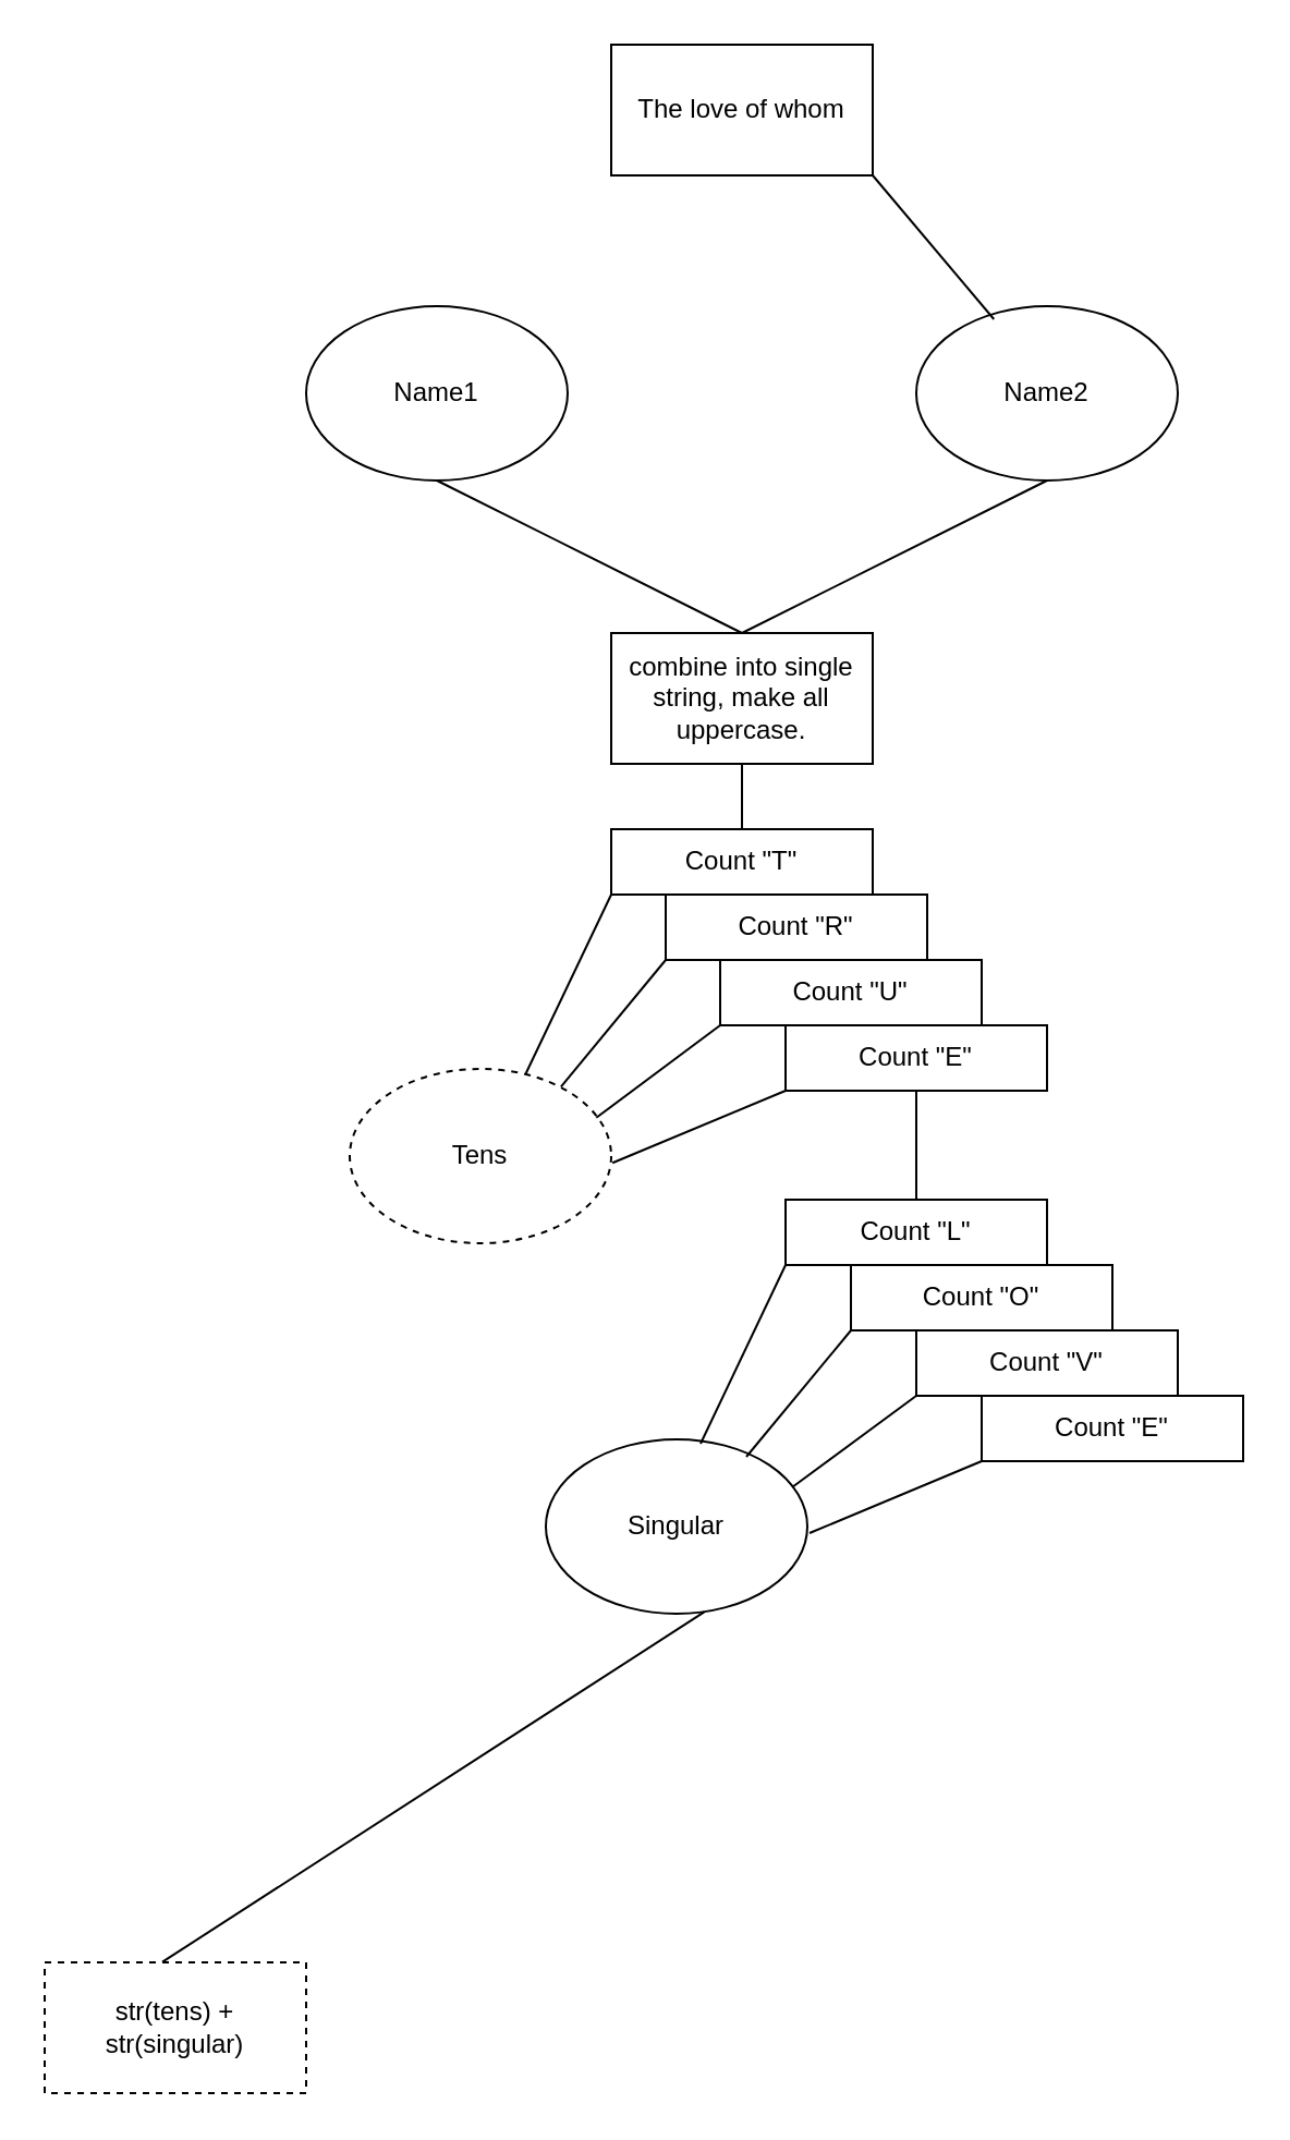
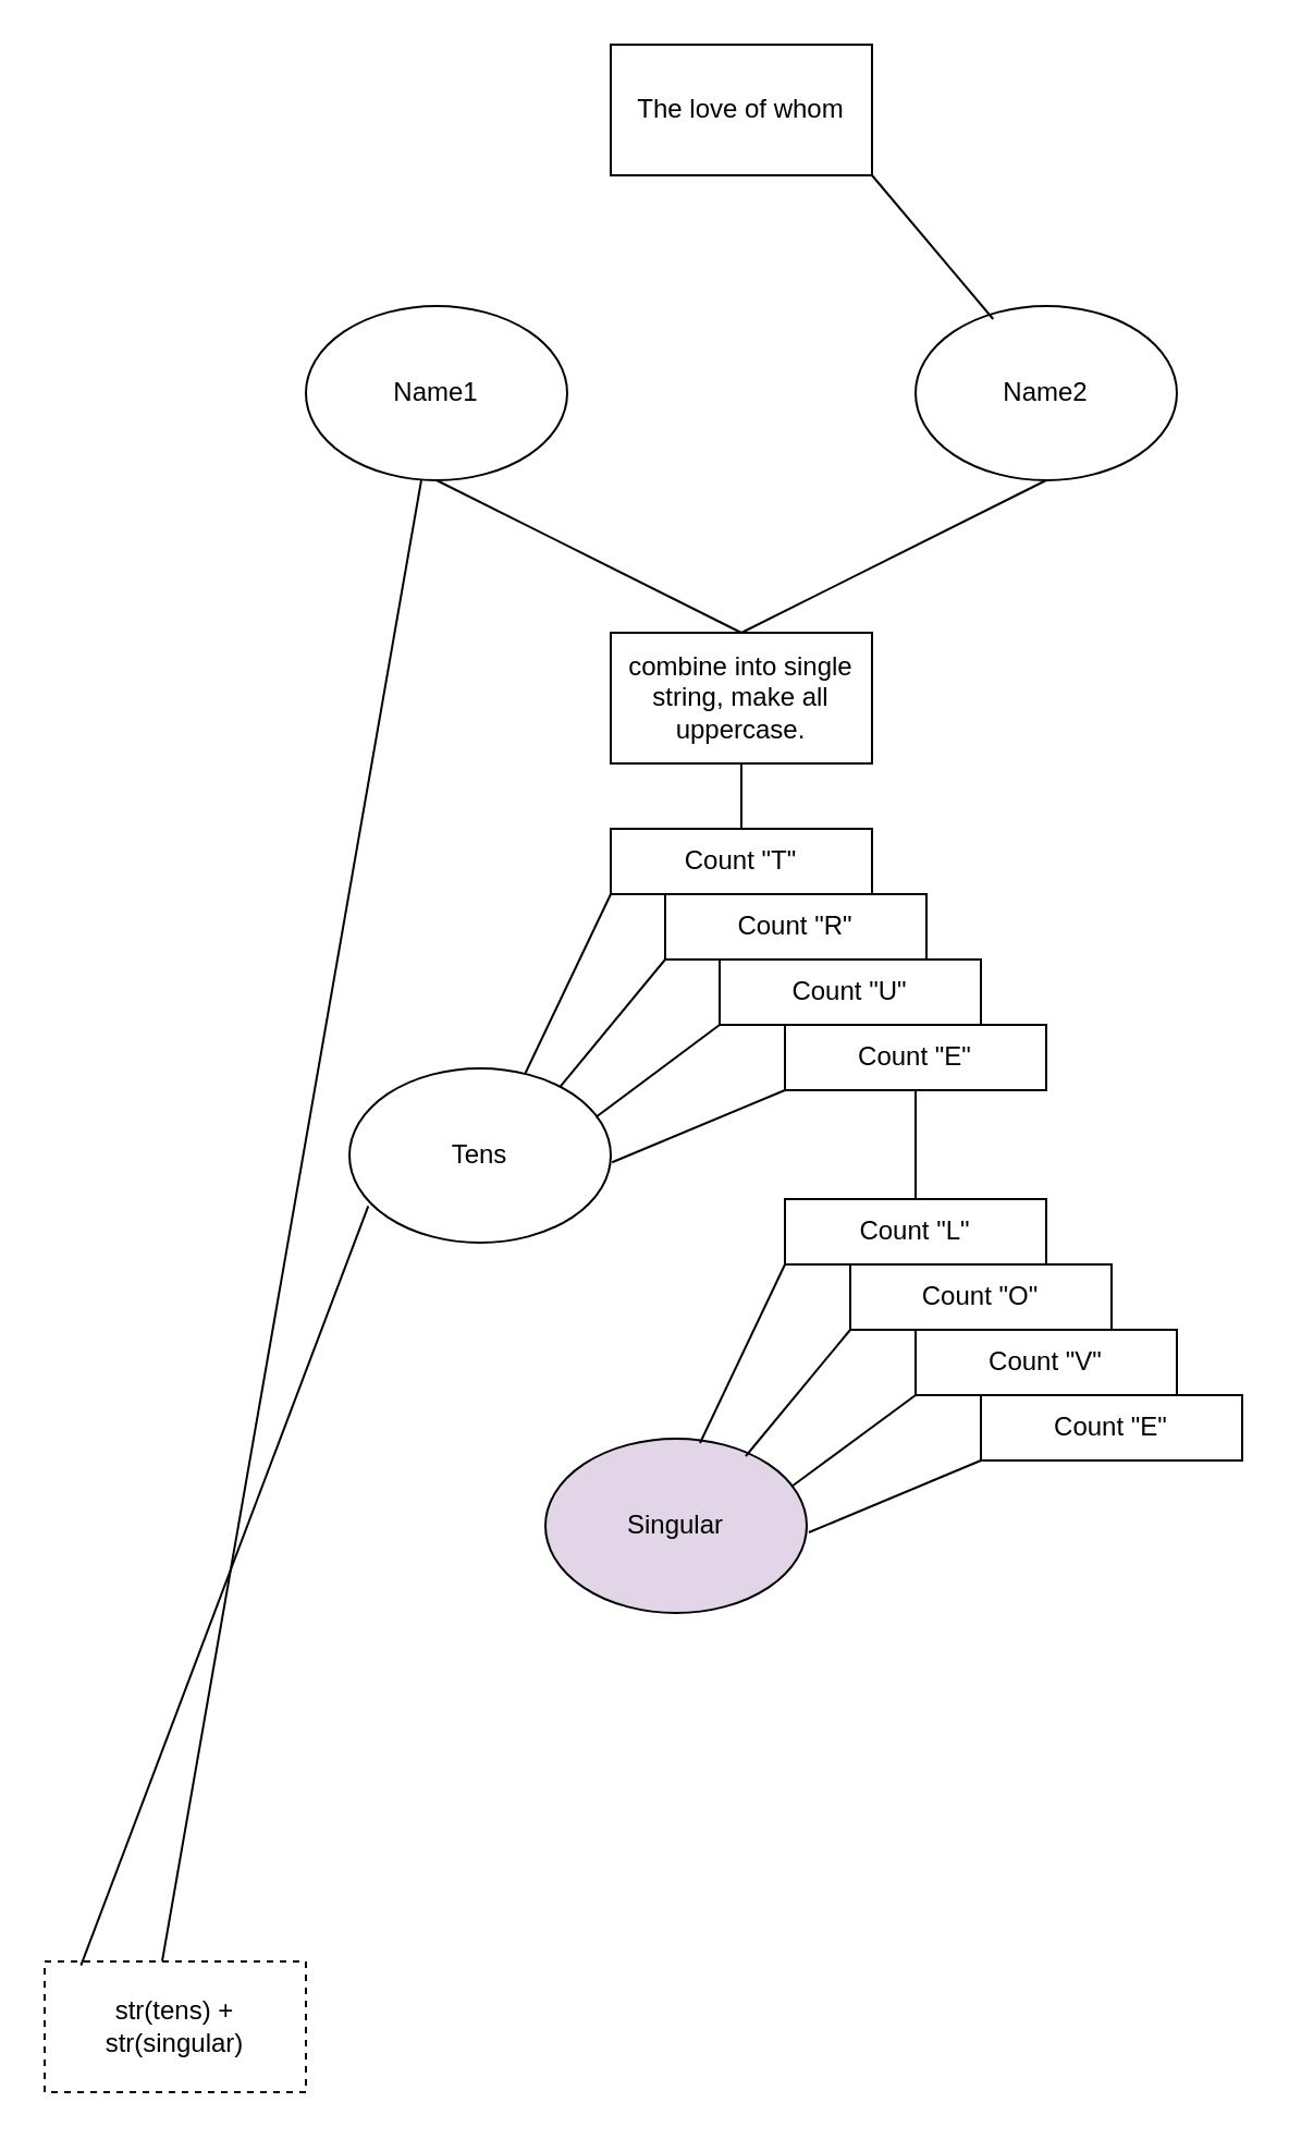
  <mxCell id="0" />
  <mxCell id="1" parent="0" />
  <mxCell id="2" value="The love of whom" style="rounded=0;whiteSpace=wrap;html=1;" parent="1" vertex="1"><mxGeometry x="280" y="20" width="120" height="60" as="geometry" /></mxCell>
  <mxCell id="3" value="Name1" style="ellipse;whiteSpace=wrap;html=1;" parent="1" vertex="1"><mxGeometry x="140" y="140" width="120" height="80" as="geometry" /></mxCell>
  <mxCell id="4" value="Name2" style="ellipse;whiteSpace=wrap;html=1;" parent="1" vertex="1"><mxGeometry x="420" y="140" width="120" height="80" as="geometry" /></mxCell>
  <mxCell id="5" value="" style="endArrow=none;html=1;rounded=0;entryX=0.447;entryY=1.06;entryDx=0;entryDy=0;entryPerimeter=0;exitX=0.297;exitY=0.075;exitDx=0;exitDy=0;exitPerimeter=0;" parent="1" source="4" edge="1"><mxGeometry width="50" height="50" relative="1" as="geometry"><mxPoint x="460" y="150" as="sourcePoint" /><mxPoint x="400" y="80" as="targetPoint" /></mxGeometry></mxCell>
  <mxCell id="6" value="" style="endArrow=none;html=1;rounded=0;entryX=0.5;entryY=1;entryDx=0;entryDy=0;" parent="1" target="3" edge="1"><mxGeometry width="50" height="50" relative="1" as="geometry"><mxPoint x="340" y="290" as="sourcePoint" /><mxPoint x="199.5" y="230" as="targetPoint" /></mxGeometry></mxCell>
  <mxCell id="7" value="" style="endArrow=none;html=1;rounded=0;entryX=0.5;entryY=1;entryDx=0;entryDy=0;" parent="1" edge="1"><mxGeometry width="50" height="50" relative="1" as="geometry"><mxPoint x="340" y="290" as="sourcePoint" /><mxPoint x="480" y="220" as="targetPoint" /></mxGeometry></mxCell>
  <mxCell id="8" value="combine into single string, make all uppercase." style="rounded=0;whiteSpace=wrap;html=1;" parent="1" vertex="1"><mxGeometry x="280" y="290" width="120" height="60" as="geometry" /></mxCell>
  <mxCell id="9" value="Count &quot;T&quot;" style="rounded=0;whiteSpace=wrap;html=1;" parent="1" vertex="1"><mxGeometry x="280" y="380" width="120" height="30" as="geometry" /></mxCell>
  <mxCell id="10" value="" style="endArrow=none;html=1;rounded=0;entryX=0.5;entryY=1;entryDx=0;entryDy=0;" parent="1" target="8" edge="1"><mxGeometry width="50" height="50" relative="1" as="geometry"><mxPoint x="340" y="380" as="sourcePoint" /><mxPoint x="339" y="352" as="targetPoint" /></mxGeometry></mxCell>
  <mxCell id="11" value="Count &quot;R&quot;" style="rounded=0;whiteSpace=wrap;html=1;" parent="1" vertex="1"><mxGeometry x="305" y="410" width="120" height="30" as="geometry" /></mxCell>
  <mxCell id="12" value="Count &quot;U&quot;" style="rounded=0;whiteSpace=wrap;html=1;" parent="1" vertex="1"><mxGeometry x="330" y="440" width="120" height="30" as="geometry" /></mxCell>
  <mxCell id="13" value="Count &quot;E&quot;" style="rounded=0;whiteSpace=wrap;html=1;" parent="1" vertex="1"><mxGeometry x="360" y="470" width="120" height="30" as="geometry" /></mxCell>
- <mxCell id="14" value="Tens" style="ellipse;whiteSpace=wrap;html=1;dashed=1;" parent="1" vertex="1"><mxGeometry x="160" y="490" width="120" height="80" as="geometry" /></mxCell>
- <mxCell id="15" value="Singular" style="ellipse;whiteSpace=wrap;html=1;" parent="1" vertex="1"><mxGeometry x="250" y="660" width="120" height="80" as="geometry" /></mxCell>
+ <mxCell id="14" value="Tens" style="ellipse;whiteSpace=wrap;html=1;" parent="1" vertex="1"><mxGeometry x="160" y="490" width="120" height="80" as="geometry" /></mxCell>
+ <mxCell id="15" value="Singular" style="ellipse;whiteSpace=wrap;html=1;fillColor=#e1d5e7;" parent="1" vertex="1"><mxGeometry x="250" y="660" width="120" height="80" as="geometry" /></mxCell>
  <mxCell id="16" value="" style="endArrow=none;html=1;rounded=0;exitX=0.674;exitY=0.025;exitDx=0;exitDy=0;exitPerimeter=0;" parent="1" source="14" edge="1"><mxGeometry width="50" height="50" relative="1" as="geometry"><mxPoint x="230" y="460" as="sourcePoint" /><mxPoint x="280" y="410" as="targetPoint" /></mxGeometry></mxCell>
  <mxCell id="17" value="" style="endArrow=none;html=1;rounded=0;exitX=0.808;exitY=0.102;exitDx=0;exitDy=0;exitPerimeter=0;" parent="1" source="14" edge="1"><mxGeometry width="50" height="50" relative="1" as="geometry"><mxPoint x="255" y="490" as="sourcePoint" /><mxPoint x="305" y="440" as="targetPoint" /></mxGeometry></mxCell>
  <mxCell id="18" value="" style="endArrow=none;html=1;rounded=0;exitX=0.943;exitY=0.28;exitDx=0;exitDy=0;exitPerimeter=0;" parent="1" source="14" edge="1"><mxGeometry width="50" height="50" relative="1" as="geometry"><mxPoint x="280" y="520" as="sourcePoint" /><mxPoint x="330" y="470" as="targetPoint" /></mxGeometry></mxCell>
  <mxCell id="19" value="" style="endArrow=none;html=1;rounded=0;exitX=1.005;exitY=0.539;exitDx=0;exitDy=0;exitPerimeter=0;" parent="1" source="14" edge="1"><mxGeometry width="50" height="50" relative="1" as="geometry"><mxPoint x="310" y="550" as="sourcePoint" /><mxPoint x="360" y="500" as="targetPoint" /></mxGeometry></mxCell>
  <mxCell id="20" value="" style="endArrow=none;html=1;rounded=0;" parent="1" edge="1"><mxGeometry width="50" height="50" relative="1" as="geometry"><mxPoint x="420" y="550" as="sourcePoint" /><mxPoint x="420" y="500" as="targetPoint" /></mxGeometry></mxCell>
  <mxCell id="21" value="Count &quot;L&quot;" style="rounded=0;whiteSpace=wrap;html=1;" parent="1" vertex="1"><mxGeometry x="360" y="550" width="120" height="30" as="geometry" /></mxCell>
  <mxCell id="22" value="Count &quot;O&quot;" style="rounded=0;whiteSpace=wrap;html=1;" parent="1" vertex="1"><mxGeometry x="390" y="580" width="120" height="30" as="geometry" /></mxCell>
  <mxCell id="23" value="Count &quot;V&quot;" style="rounded=0;whiteSpace=wrap;html=1;" parent="1" vertex="1"><mxGeometry x="420" y="610" width="120" height="30" as="geometry" /></mxCell>
  <mxCell id="24" value="Count &quot;E&quot;" style="rounded=0;whiteSpace=wrap;html=1;" parent="1" vertex="1"><mxGeometry x="450" y="640" width="120" height="30" as="geometry" /></mxCell>
  <mxCell id="25" value="" style="endArrow=none;html=1;rounded=0;exitX=0.674;exitY=0.025;exitDx=0;exitDy=0;exitPerimeter=0;" parent="1" edge="1"><mxGeometry width="50" height="50" relative="1" as="geometry"><mxPoint x="321" y="662" as="sourcePoint" /><mxPoint x="360" y="580" as="targetPoint" /></mxGeometry></mxCell>
  <mxCell id="26" value="" style="endArrow=none;html=1;rounded=0;exitX=0.808;exitY=0.102;exitDx=0;exitDy=0;exitPerimeter=0;" parent="1" edge="1"><mxGeometry width="50" height="50" relative="1" as="geometry"><mxPoint x="342" y="668" as="sourcePoint" /><mxPoint x="390" y="610" as="targetPoint" /></mxGeometry></mxCell>
  <mxCell id="27" value="" style="endArrow=none;html=1;rounded=0;exitX=0.943;exitY=0.28;exitDx=0;exitDy=0;exitPerimeter=0;" parent="1" edge="1"><mxGeometry width="50" height="50" relative="1" as="geometry"><mxPoint x="363" y="682" as="sourcePoint" /><mxPoint x="420" y="640" as="targetPoint" /></mxGeometry></mxCell>
  <mxCell id="28" value="" style="endArrow=none;html=1;rounded=0;exitX=1.005;exitY=0.539;exitDx=0;exitDy=0;exitPerimeter=0;" parent="1" edge="1"><mxGeometry width="50" height="50" relative="1" as="geometry"><mxPoint x="371" y="703" as="sourcePoint" /><mxPoint x="450" y="670" as="targetPoint" /></mxGeometry></mxCell>
  <mxCell id="29" value="str(tens) + str(singular)" style="rounded=0;whiteSpace=wrap;html=1;dashed=1;" parent="1" vertex="1"><mxGeometry x="20" y="900" width="120" height="60" as="geometry" /></mxCell>
- <mxCell id="31" value="" style="endArrow=none;html=1;rounded=0;exitX=0.45;exitY=-0.003;exitDx=0;exitDy=0;exitPerimeter=0;entryX=0.606;entryY=0.99;entryDx=0;entryDy=0;entryPerimeter=0;" parent="1" source="29" target="15" edge="1"><mxGeometry width="50" height="50" relative="1" as="geometry"><mxPoint x="260" y="800" as="sourcePoint" /><mxPoint x="310" y="750" as="targetPoint" /></mxGeometry></mxCell>
+ <mxCell id="30" value="" style="endArrow=none;html=1;rounded=0;entryX=0.072;entryY=0.79;entryDx=0;entryDy=0;entryPerimeter=0;exitX=0.139;exitY=0.031;exitDx=0;exitDy=0;exitPerimeter=0;" parent="1" source="29" target="14" edge="1"><mxGeometry width="50" height="50" relative="1" as="geometry"><mxPoint x="290" y="810" as="sourcePoint" /><mxPoint x="340" y="760" as="targetPoint" /></mxGeometry></mxCell>
+ <mxCell id="31" value="" style="endArrow=none;html=1;rounded=0;exitX=0.45;exitY=-0.003;exitDx=0;exitDy=0;exitPerimeter=0;" parent="1" source="29" target="3" edge="1"><mxGeometry width="50" height="50" relative="1" as="geometry"><mxPoint x="260" y="800" as="sourcePoint" /><mxPoint x="310" y="750" as="targetPoint" /></mxGeometry></mxCell>
